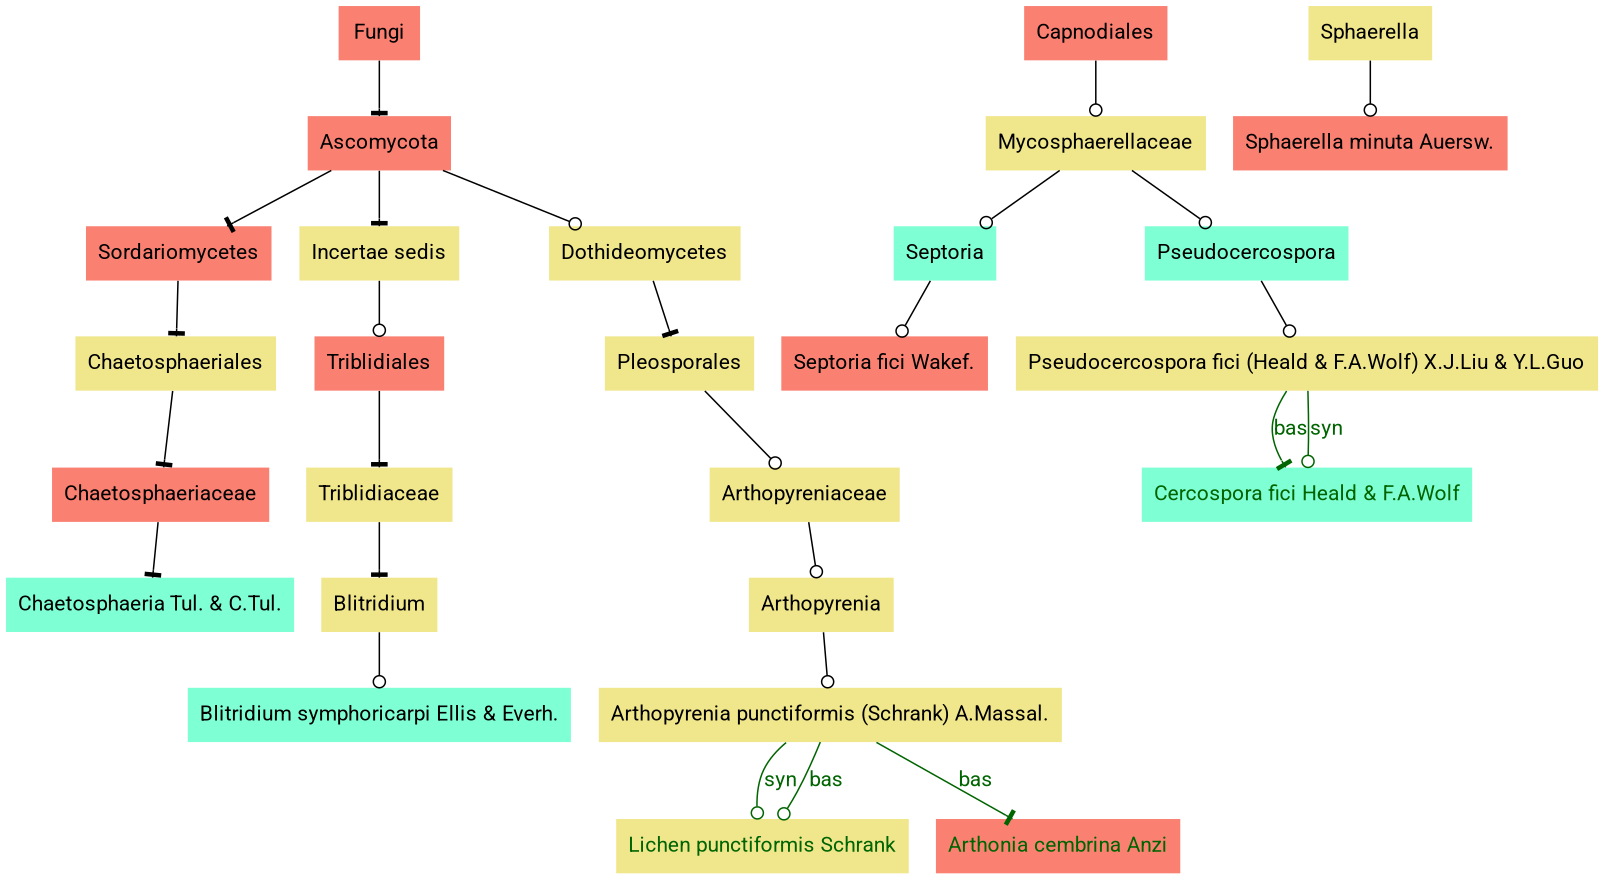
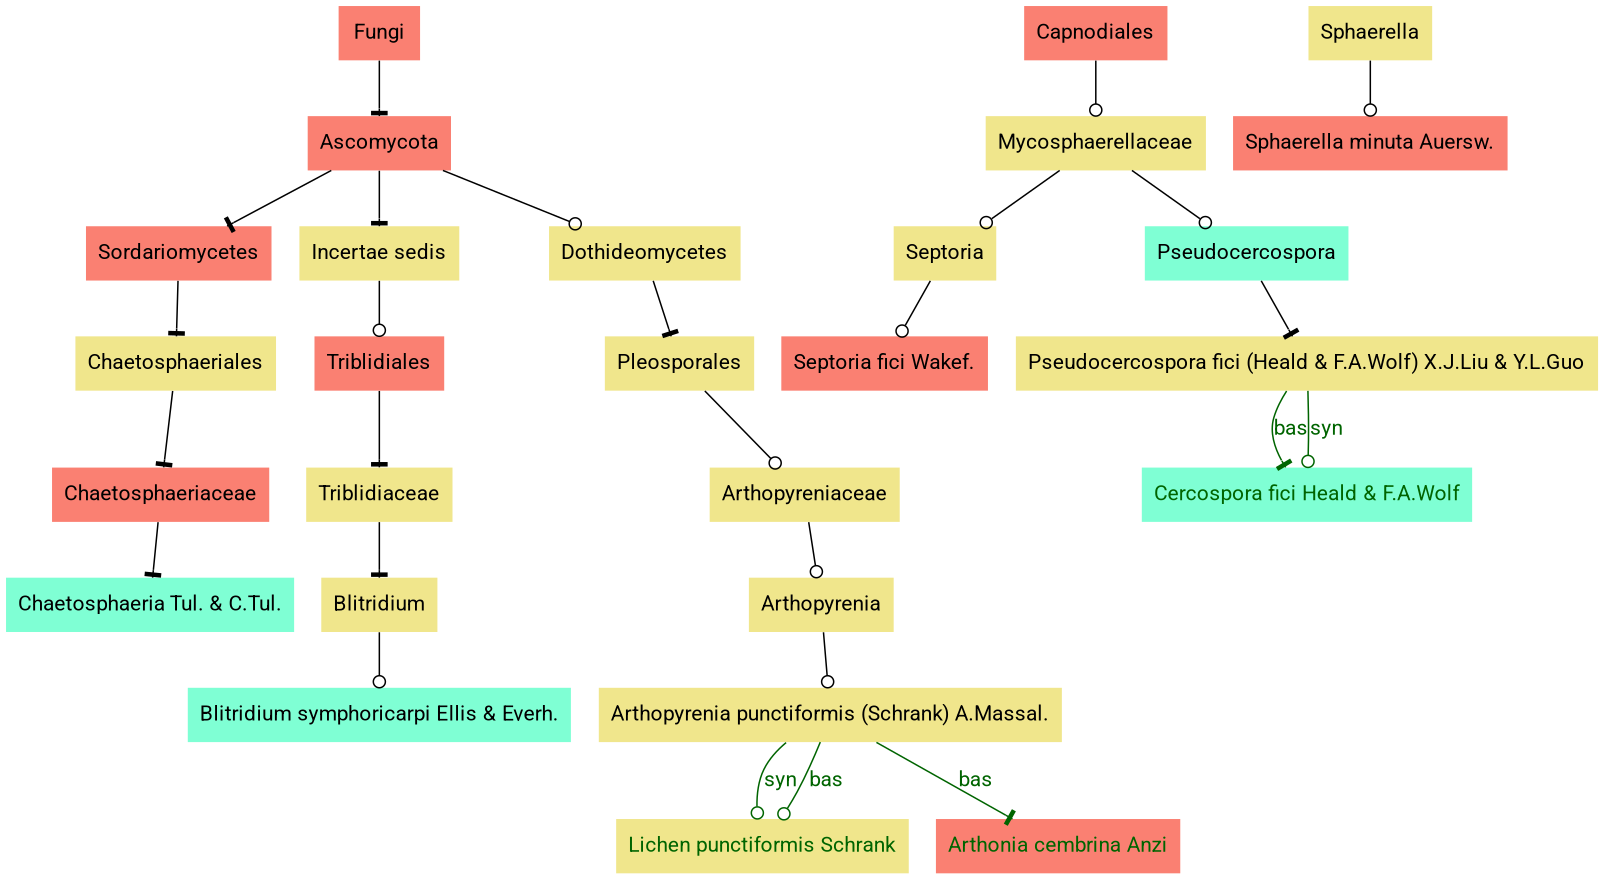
  digraph {
    fontname=Roboto
    node [color=purple fillcolor=khaki fontname=Roboto shape=plaintext style=filled]
    edge [arrowhead=odot fontname=Roboto]
    n1 [color=brown fillcolor=salmon label=Fungi]
    n2 [fillcolor=salmon label=Ascomycota]
    n3 [fillcolor=salmon label=Sordariomycetes]
    n4 [color=brown label="Incertae sedis"]
    n5 [color=brown label=Dothideomycetes]
    n6 [color=brown label=Chaetosphaeriales]
    n7 [fillcolor=salmon label=Triblidiales]
    n8 [color=brown label=Pleosporales]
    n9 [color=brown fillcolor=salmon label=Chaetosphaeriaceae]
    n10 [label=Triblidiaceae]
    n11 [label=Arthopyreniaceae]
    n12 [fillcolor=salmon label=Capnodiales]
    n13 [color=brown label=Mycosphaerellaceae]
    n14 [color=brown label=Arthopyrenia]
-   n15 [color=brown fillcolor=aquamarine label=Septoria]
+   n15 [color=brown label=Septoria]
    n16 [color=brown fillcolor=aquamarine label=Pseudocercospora]
    n17 [label=Sphaerella]
    n18 [fillcolor=salmon label="Sphaerella minuta Auersw."]
    n19 [color=brown fillcolor=salmon label="Septoria fici Wakef."]
    n20 [label="Pseudocercospora fici (Heald & F.A.Wolf) X.J.Liu & Y.L.Guo"]
    n21 [fillcolor=aquamarine fontcolor=darkgreen label="Cercospora fici Heald & F.A.Wolf"]
    n22 [label="Arthopyrenia punctiformis (Schrank) A.Massal."]
    n23 [fontcolor=darkgreen label="Lichen punctiformis Schrank"]
    n24 [color=brown fillcolor=salmon fontcolor=darkgreen label="Arthonia cembrina Anzi"]
    n25 [label=Blitridium]
    n26 [fillcolor=aquamarine label="Blitridium symphoricarpi Ellis & Everh."]
    n27 [fillcolor=aquamarine label="Chaetosphaeria Tul. & C.Tul."]
    n1 -> n2 [arrowhead=tee]
    n2 -> n3 [arrowhead=tee]
    n2 -> n4 [arrowhead=tee]
    n2 -> n5
    n3 -> n6 [arrowhead=tee]
    n4 -> n7
    n5 -> n8 [arrowhead=tee]
    n6 -> n9 [arrowhead=tee]
    n7 -> n10 [arrowhead=tee]
    n8 -> n11
    n9 -> n27 [arrowhead=tee]
    n10 -> n25 [arrowhead=tee]
    n11 -> n14
    n12 -> n13
    n13 -> n15
    n13 -> n16
    n14 -> n22
    n15 -> n19
-   n16 -> n20
+   n16 -> n20 [arrowhead=tee]
    n17 -> n18
    n20 -> n21 [arrowhead=tee color=darkgreen fontcolor=darkgreen label=bas]
    n20 -> n21 [color=darkgreen fontcolor=darkgreen label=syn]
    n22 -> n23 [color=darkgreen fontcolor=darkgreen label=syn]
    n22 -> n23 [color=darkgreen fontcolor=darkgreen label=bas]
    n22 -> n24 [arrowhead=tee color=darkgreen fontcolor=darkgreen label=bas]
    n25 -> n26
  }
